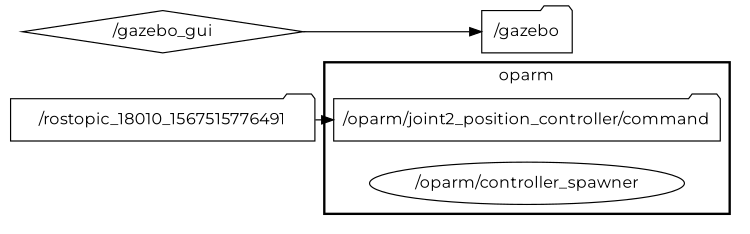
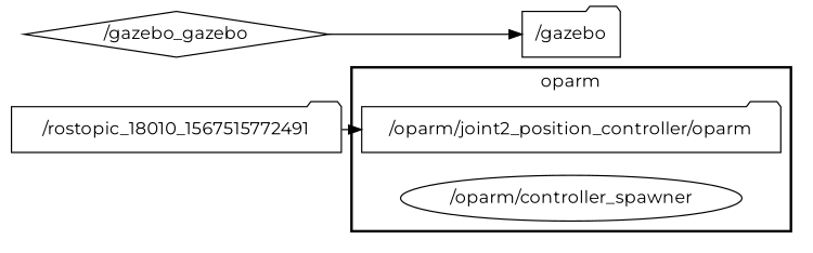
  digraph {
    compound=True
    fontname=Montserrat
    rank=same
    rankdir=LR
    ranksep=0.2
    node [fontname=Montserrat shape=folder]
    edge [color=black fontname=Montserrat penwidth=1]
-   n1 [height=0.5 label="/oparm/joint2_position_controller/command" width=3.5972]
+   n1 [height=0.5 label="/oparm/joint2_position_controller/oparm" width=3.5972]
    n2 [height=0.5 label="/oparm/controller_spawner" shape=ellipse width=2.9608]
    n3 [height=0.5 label="/gazebo" width=1.0652]
-   n4 [height=0.5 label="/rostopic_18010_1567515776491" width=3.5927]
-   n5 [height=0.5 label="/gazebo_gui" shape=diamond width=1.4985]
+   n4 [height=0.5 label="/rostopic_18010_1567515772491" width=3.5927]
+   n5 [height=0.5 label="/gazebo_gazebo" shape=diamond width=1.4985]
    subgraph cluster_1 {
      label=oparm
      style=bold
      n1
      n2
    }
    n4 -> n1
    n5 -> n3
  }
